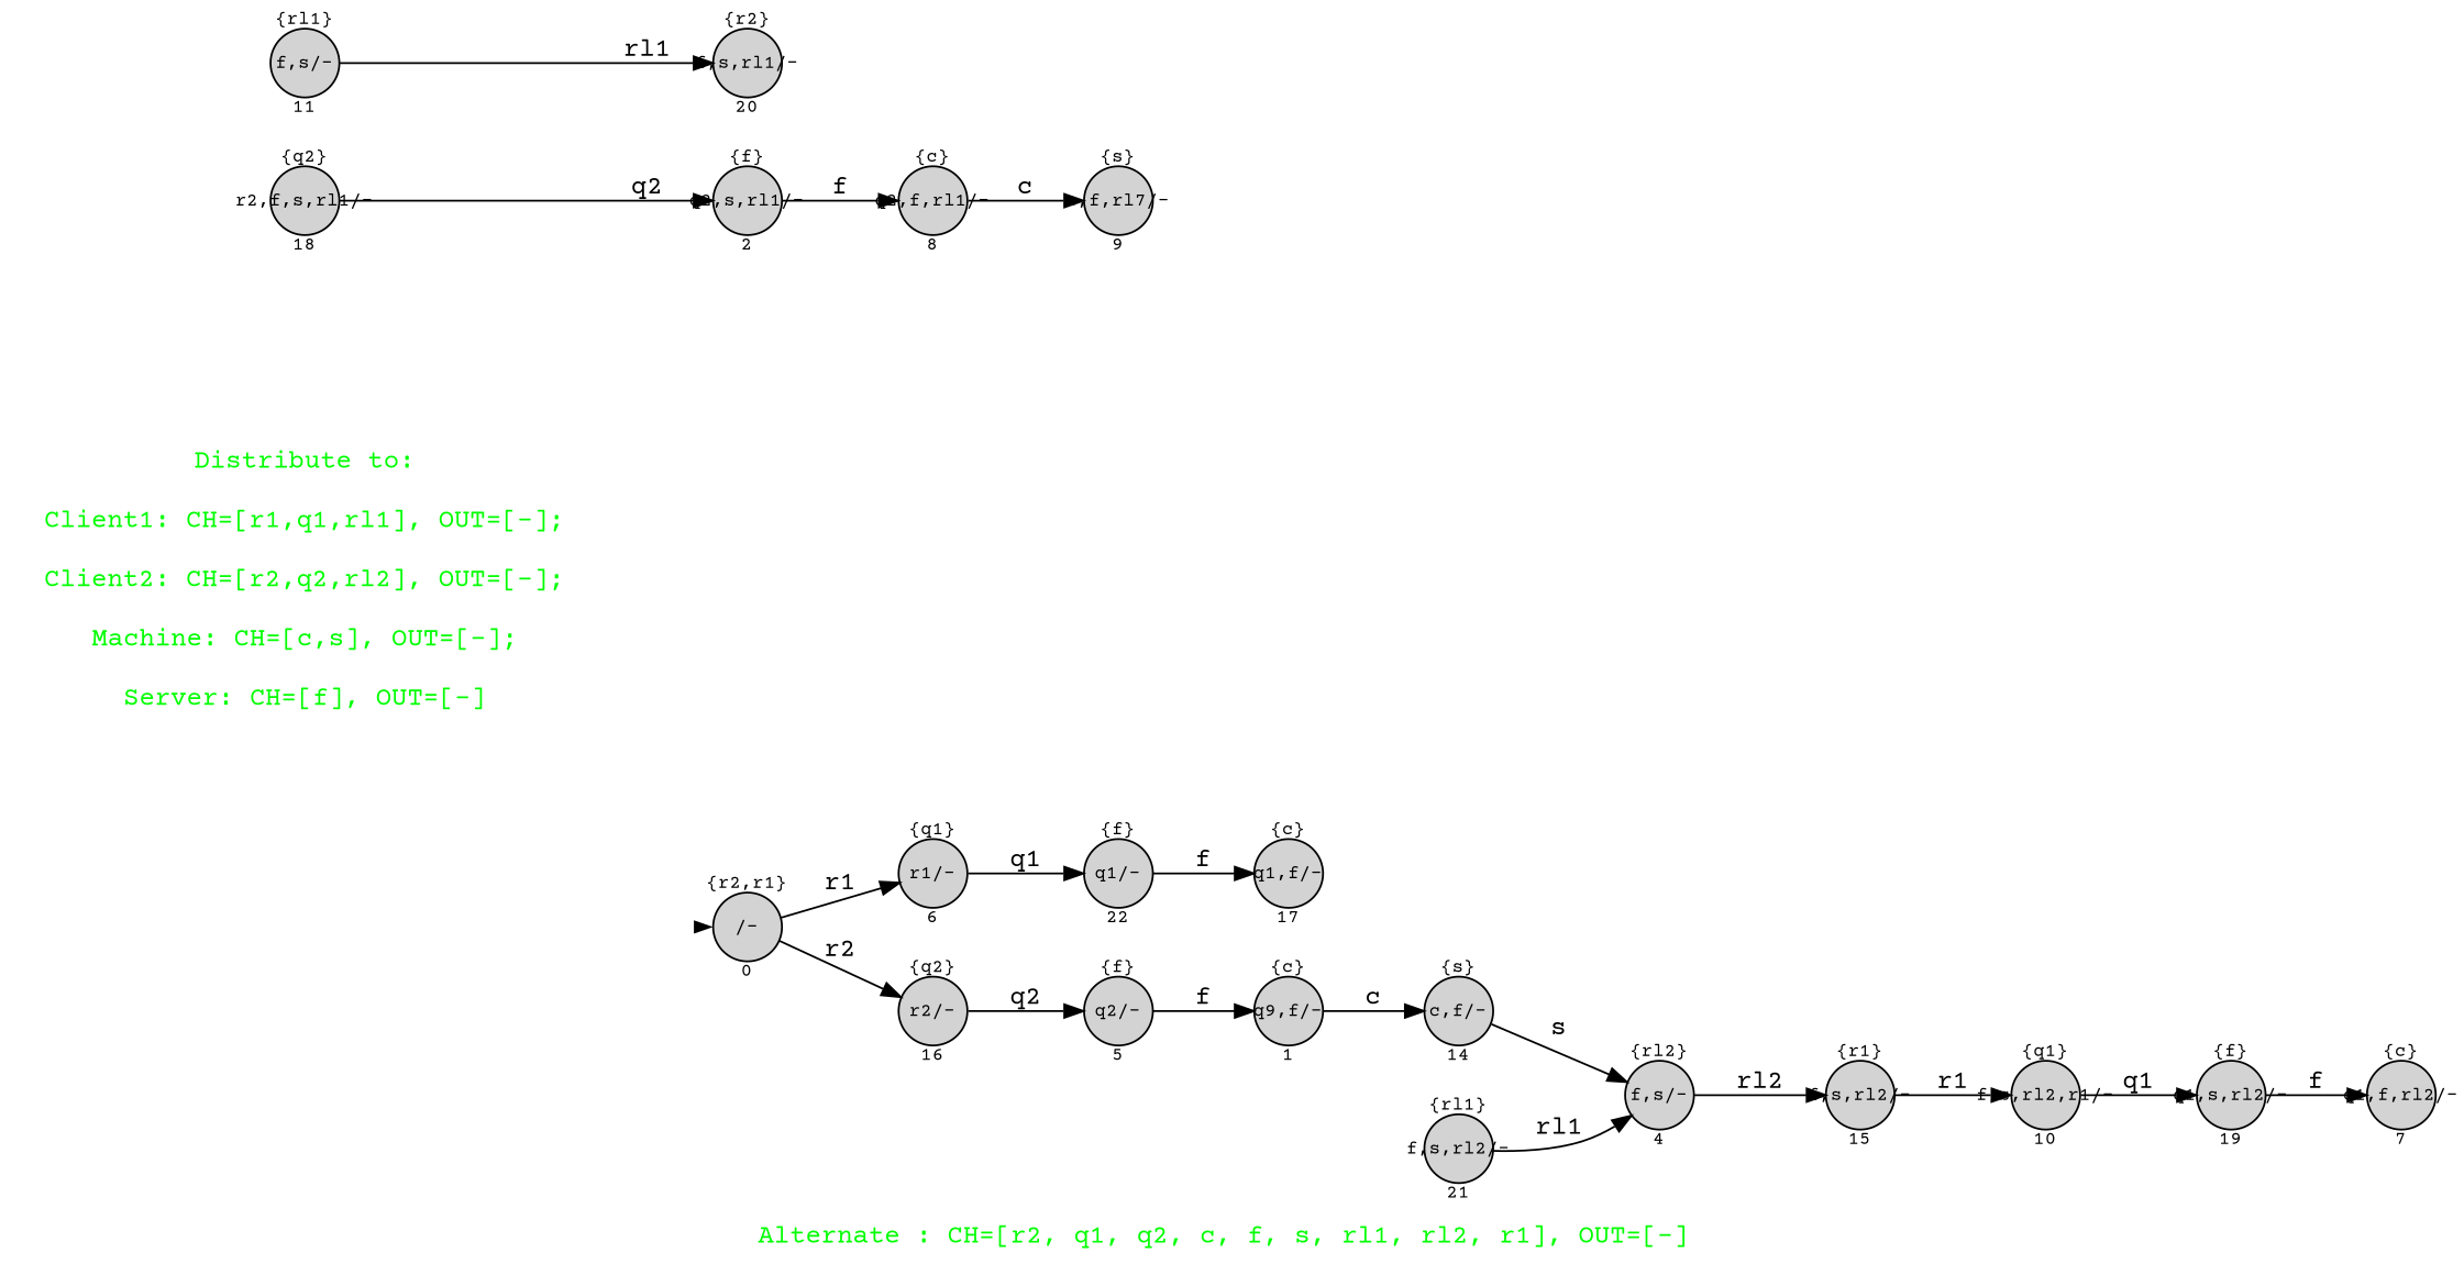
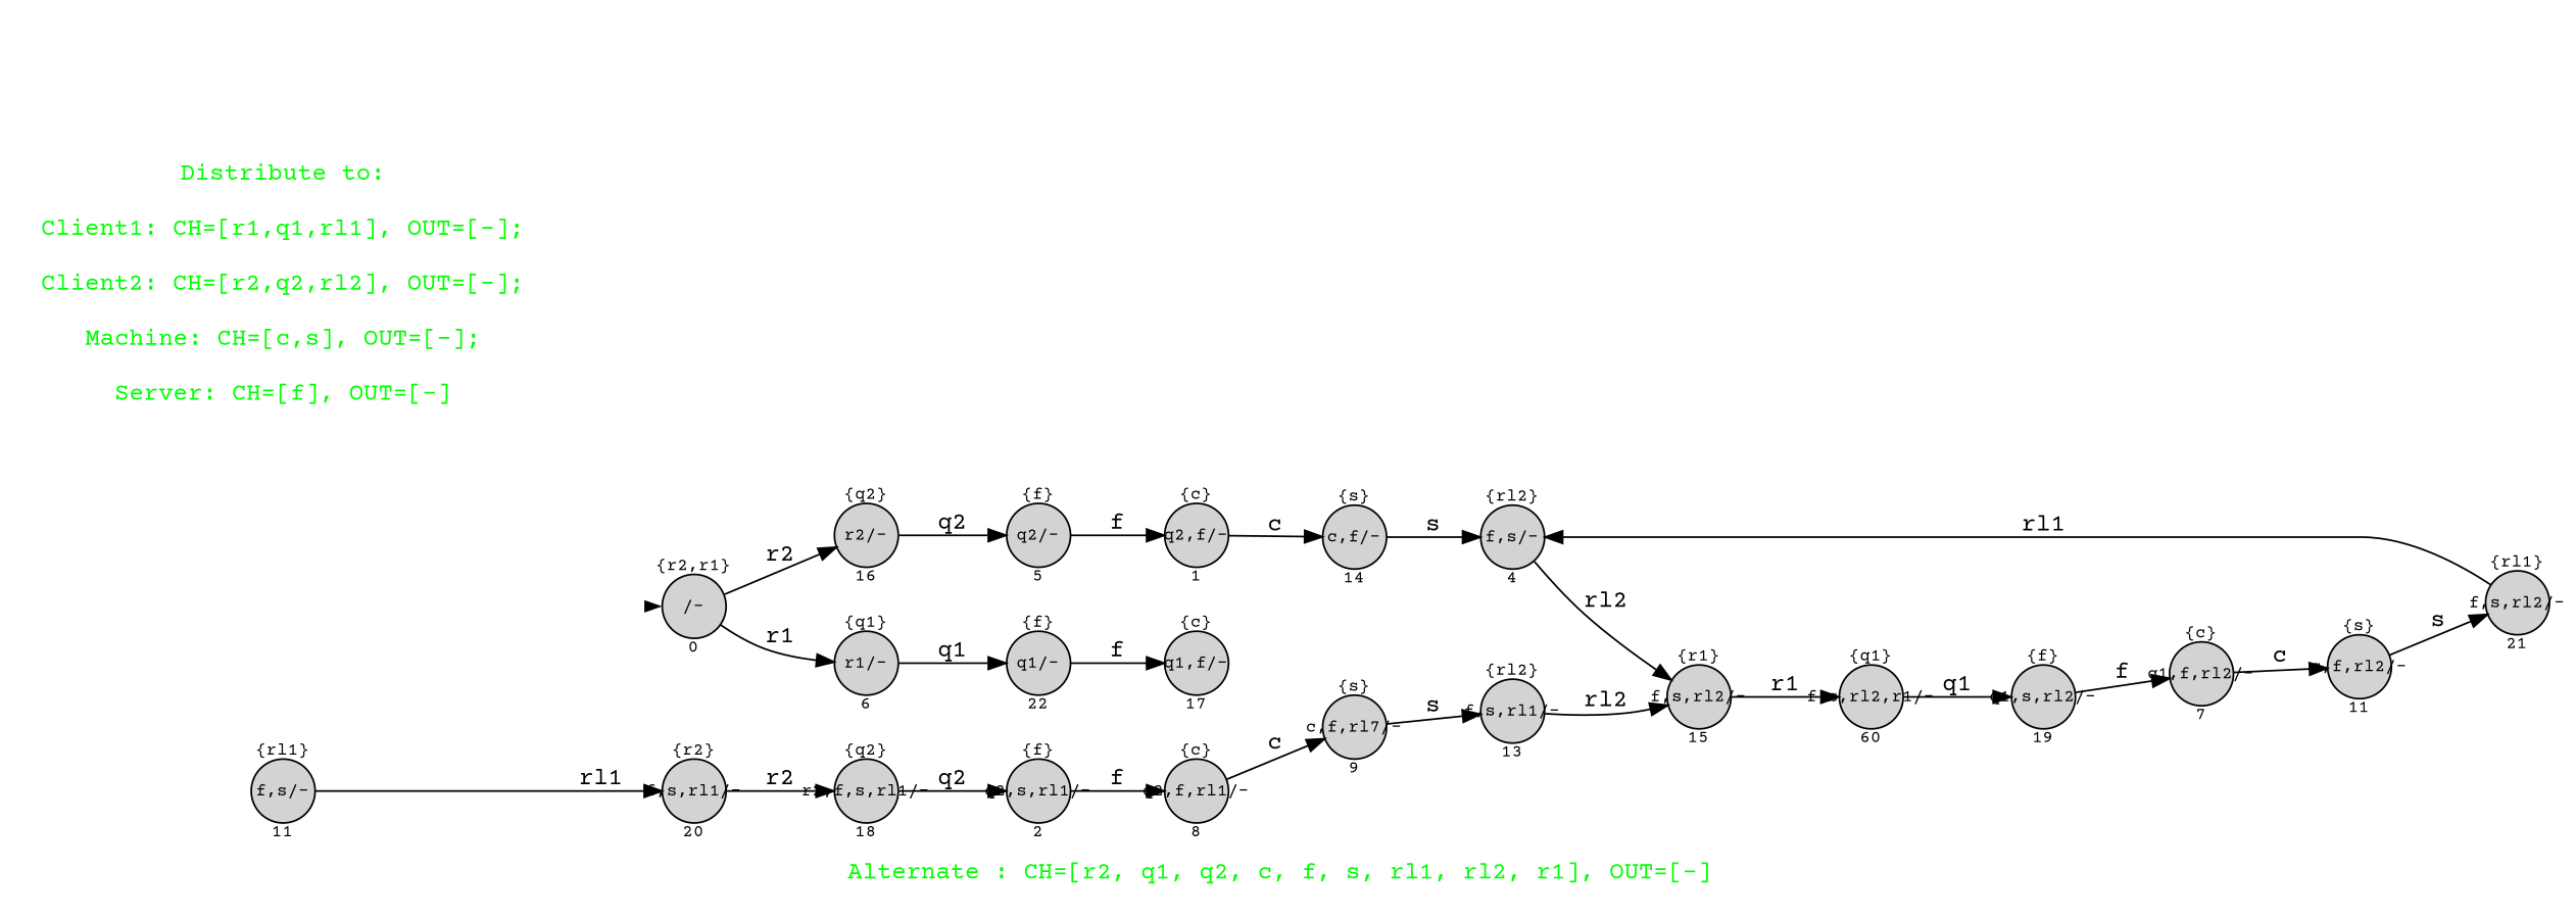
  digraph {
    fontcolor=green
    fontname="Courier Prime"
    fontsize=14
    label="\nAlternate : CH=[r2, q1, q2, c, f, s, rl1, rl2, r1], OUT=[-] "
    nodesep=0.5
    rankdir=LR
    ranksep=0.6
    node [fixedsize=true fontname="Courier Prime" fontsize=10 shape=circle style=filled]
    edge [fontname="Courier Prime"]
    init [shape=point style=invis]
    n2 [label="{r2,r1}\n\n/-\n\n0"]
    n3 [label="{q1}\n\nr1/-\n\n6"]
    n4 [label="{q2}\n\nr2/-\n\n16"]
    n5 [fixedsize=false fontcolor=green fontsize=14 label="Distribute to:\n\nClient1: CH=[r1,q1,rl1], OUT=[-];\n\nClient2: CH=[r2,q2,rl2], OUT=[-];\n\nMachine: CH=[c,s], OUT=[-];\n\nServer: CH=[f], OUT=[-]" peripheries=0 shape=square style=""]
-   n6 [label="{c}\n\nq9,f/-\n\n1"]
+   n6 [label="{c}\n\nq2,f/-\n\n1"]
    n7 [label="{s}\n\nc,f/-\n\n14"]
    n8 [label="{rl2}\n\nf,s/-\n\n4"]
    n9 [label="{f}\n\nq2,s,rl1/-\n\n2"]
    n10 [label="{c}\n\nq2,f,rl1/-\n\n8"]
    n11 [label="{s}\n\nc,f,rl7/-\n\n9"]
    n12 [label="{rl1}\n\nf,s/-\n\n11"]
    n13 [label="{r2}\n\nf,s,rl1/-\n\n20"]
    n14 [label="{r1}\n\nf,s,rl2/-\n\n15"]
-   n15 [label="{q1}\n\nf,s,rl2,r1/-\n\n10"]
+   n15 [label="{q1}\n\nf,s,rl2,r1/-\n\n60"]
    n16 [label="{f}\n\nq2/-\n\n5"]
    n17 [label="{f}\n\nq1/-\n\n22"]
    n18 [label="{c}\n\nq1,f/-\n\n17"]
    n19 [label="{c}\n\nq1,f,rl2/-\n\n7"]
+   n20 [label="{s}\n\nc,f,rl2/-\n\n11"]
    n21 [label="{rl1}\n\nf,s,rl2/-\n\n21"]
+   n22 [label="{rl2}\n\nf,s,rl1/-\n\n13"]
    n23 [label="{f}\n\nq1,s,rl2/-\n\n19"]
    n24 [label="{q2}\n\nr2,f,s,rl1/-\n\n18"]
    init -> n2 [penwidth=0]
    n2 -> n3 [label=r1]
    n2 -> n4 [label=r2]
    n3 -> n17 [label=q1]
    n4 -> n16 [label=q2]
    n6 -> n7 [label=c]
    n7 -> n8 [label=s]
    n8 -> n14 [label=rl2]
    n9 -> n10 [label=f]
    n10 -> n11 [label=c]
+   n11 -> n22 [label=s]
    n12 -> n13 [label=rl1]
+   n13 -> n24 [label=r2]
    n14 -> n15 [label=r1]
    n15 -> n23 [label=q1]
    n16 -> n6 [label=f]
    n17 -> n18 [label=f]
+   n19 -> n20 [label=c]
+   n20 -> n21 [label=s]
    n21 -> n8 [label=rl1]
+   n22 -> n14 [label=rl2]
    n23 -> n19 [label=f]
    n24 -> n9 [label=q2]
  }
